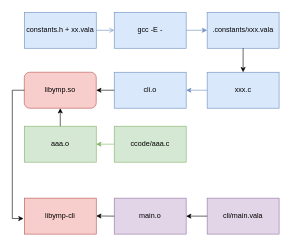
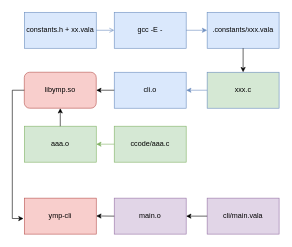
  <mxCell id="0" />
  <mxCell id="1" parent="0" />
  <mxCell id="2" value="&lt;div&gt;gcc -E -&lt;br&gt;&lt;/div&gt;" style="rounded=0;whiteSpace=wrap;html=1;fillColor=#dae8fc;strokeColor=#6c8ebf;" vertex="1" parent="1"><mxGeometry x="190" y="20" width="120" height="60" as="geometry" /></mxCell>
  <mxCell id="3" value="constants.h + xx.vala" style="rounded=0;whiteSpace=wrap;html=1;fillColor=#dae8fc;strokeColor=#6c8ebf;" vertex="1" parent="1"><mxGeometry x="40" y="20" width="120" height="60" as="geometry" /></mxCell>
  <mxCell id="4" value="" style="endArrow=open;html=1;rounded=0;exitX=1;exitY=0.5;exitDx=0;exitDy=0;entryX=0;entryY=0.5;entryDx=0;entryDy=0;fillColor=#dae8fc;strokeColor=#6c8ebf;" edge="1" parent="1" source="3" target="2"><mxGeometry width="50" height="50" relative="1" as="geometry"><mxPoint x="320" y="180" as="sourcePoint" /><mxPoint x="370" y="130" as="targetPoint" /></mxGeometry></mxCell>
  <mxCell id="5" value=".constants/xxx.vala" style="rounded=0;whiteSpace=wrap;html=1;fillColor=#dae8fc;strokeColor=#6c8ebf;" vertex="1" parent="1"><mxGeometry x="345" y="20" width="120" height="60" as="geometry" /></mxCell>
  <mxCell id="6" style="edgeStyle=orthogonalEdgeStyle;rounded=0;orthogonalLoop=1;jettySize=auto;html=1;entryX=0;entryY=0.5;entryDx=0;entryDy=0;exitX=1;exitY=0.5;exitDx=0;exitDy=0;fillColor=#dae8fc;strokeColor=#6c8ebf;" edge="1" parent="1" source="2" target="5"><mxGeometry relative="1" as="geometry" /></mxCell>
- <mxCell id="7" value="xxx.c" style="rounded=0;whiteSpace=wrap;html=1;fillColor=#dae8fc;strokeColor=#6c8ebf;" vertex="1" parent="1"><mxGeometry x="345" y="120" width="120" height="60" as="geometry" /></mxCell>
+ <mxCell id="7" value="xxx.c" style="rounded=0;whiteSpace=wrap;html=1;fillColor=#d5e8d4;strokeColor=#6c8ebf;" vertex="1" parent="1"><mxGeometry x="345" y="120" width="120" height="60" as="geometry" /></mxCell>
  <mxCell id="8" value="" style="endArrow=classic;html=1;rounded=0;exitX=0.5;exitY=1;exitDx=0;exitDy=0;entryX=0.5;entryY=0;entryDx=0;entryDy=0;" edge="1" parent="1" source="5" target="7"><mxGeometry width="50" height="50" relative="1" as="geometry"><mxPoint x="530" y="150" as="sourcePoint" /><mxPoint x="580" y="100" as="targetPoint" /></mxGeometry></mxCell>
  <mxCell id="9" value="cli.o" style="rounded=0;whiteSpace=wrap;html=1;fillColor=#dae8fc;strokeColor=#6c8ebf;" vertex="1" parent="1"><mxGeometry x="190" y="120" width="120" height="60" as="geometry" /></mxCell>
  <mxCell id="10" value="" style="endArrow=classic;html=1;rounded=0;entryX=1;entryY=0.5;entryDx=0;entryDy=0;exitX=0;exitY=0.5;exitDx=0;exitDy=0;fillColor=#dae8fc;strokeColor=#6c8ebf;" edge="1" parent="1" source="7" target="9"><mxGeometry width="50" height="50" relative="1" as="geometry"><mxPoint x="340" y="160" as="sourcePoint" /><mxPoint x="370" y="130" as="targetPoint" /></mxGeometry></mxCell>
  <mxCell id="11" value="libymp.so" style="whiteSpace=wrap;html=1;fillColor=#f8cecc;strokeColor=#b85450;rounded=1;" vertex="1" parent="1"><mxGeometry x="40" y="120" width="120" height="60" as="geometry" /></mxCell>
  <mxCell id="12" value="" style="endArrow=classic;html=1;rounded=0;exitX=0;exitY=0.5;exitDx=0;exitDy=0;entryX=1;entryY=0.5;entryDx=0;entryDy=0;" edge="1" parent="1" source="9" target="11"><mxGeometry width="50" height="50" relative="1" as="geometry"><mxPoint x="220" y="150" as="sourcePoint" /><mxPoint x="270" y="100" as="targetPoint" /></mxGeometry></mxCell>
  <mxCell id="13" value="ccode/aaa.c" style="rounded=0;whiteSpace=wrap;html=1;fillColor=#d5e8d4;strokeColor=#82b366;" vertex="1" parent="1"><mxGeometry x="190" y="210" width="120" height="60" as="geometry" /></mxCell>
  <mxCell id="14" value="" style="endArrow=classic;html=1;rounded=0;exitX=0;exitY=0.5;exitDx=0;exitDy=0;fillColor=#d5e8d4;strokeColor=#82b366;" edge="1" parent="1" source="13"><mxGeometry width="50" height="50" relative="1" as="geometry"><mxPoint x="220" y="150" as="sourcePoint" /><mxPoint x="160" y="240" as="targetPoint" /></mxGeometry></mxCell>
  <mxCell id="15" value="aaa.o" style="rounded=0;whiteSpace=wrap;html=1;fillColor=#d5e8d4;strokeColor=#82b366;" vertex="1" parent="1"><mxGeometry x="40" y="210" width="120" height="60" as="geometry" /></mxCell>
  <mxCell id="16" value="" style="endArrow=classic;html=1;rounded=0;exitX=0.5;exitY=0;exitDx=0;exitDy=0;" edge="1" parent="1" source="15" target="11"><mxGeometry width="50" height="50" relative="1" as="geometry"><mxPoint x="220" y="150" as="sourcePoint" /><mxPoint x="270" y="100" as="targetPoint" /></mxGeometry></mxCell>
  <mxCell id="17" value="cli/main.vala" style="rounded=0;whiteSpace=wrap;html=1;fillColor=#e1d5e7;strokeColor=#9673a6;" vertex="1" parent="1"><mxGeometry x="345" y="330" width="120" height="60" as="geometry" /></mxCell>
  <mxCell id="18" value="main.o" style="rounded=0;whiteSpace=wrap;html=1;fillColor=#e1d5e7;strokeColor=#9673a6;" vertex="1" parent="1"><mxGeometry x="190" y="330" width="120" height="60" as="geometry" /></mxCell>
- <mxCell id="19" value="libymp-cli" style="rounded=0;whiteSpace=wrap;html=1;fillColor=#f8cecc;strokeColor=#b85450;" vertex="1" parent="1"><mxGeometry x="40" y="330" width="120" height="60" as="geometry" /></mxCell>
+ <mxCell id="19" value="ymp-cli" style="rounded=0;whiteSpace=wrap;html=1;fillColor=#f8cecc;strokeColor=#b85450;" vertex="1" parent="1"><mxGeometry x="40" y="330" width="120" height="60" as="geometry" /></mxCell>
  <mxCell id="20" value="" style="endArrow=classic;html=1;rounded=0;exitX=0;exitY=0.5;exitDx=0;exitDy=0;entryX=1;entryY=0.5;entryDx=0;entryDy=0;" edge="1" parent="1" source="17" target="18"><mxGeometry width="50" height="50" relative="1" as="geometry"><mxPoint x="220" y="220" as="sourcePoint" /><mxPoint x="270" y="170" as="targetPoint" /></mxGeometry></mxCell>
  <mxCell id="21" value="" style="endArrow=classic;html=1;rounded=0;entryX=1;entryY=0.5;entryDx=0;entryDy=0;exitX=0;exitY=0.5;exitDx=0;exitDy=0;" edge="1" parent="1" source="18"><mxGeometry width="50" height="50" relative="1" as="geometry"><mxPoint x="180" y="350" as="sourcePoint" /><mxPoint x="160" y="359.76" as="targetPoint" /></mxGeometry></mxCell>
  <mxCell id="22" value="" style="endArrow=classic;html=1;rounded=0;exitX=0;exitY=0.5;exitDx=0;exitDy=0;entryX=-0.011;entryY=0.567;entryDx=0;entryDy=0;entryPerimeter=0;" edge="1" parent="1" source="11" target="19"><mxGeometry width="50" height="50" relative="1" as="geometry"><mxPoint x="220" y="220" as="sourcePoint" /><mxPoint x="270" y="170" as="targetPoint" /><Array as="points"><mxPoint x="20" y="150" /><mxPoint x="20" y="364" /></Array></mxGeometry></mxCell>
